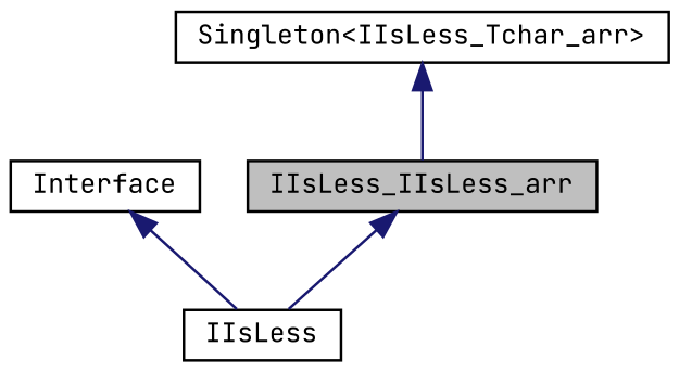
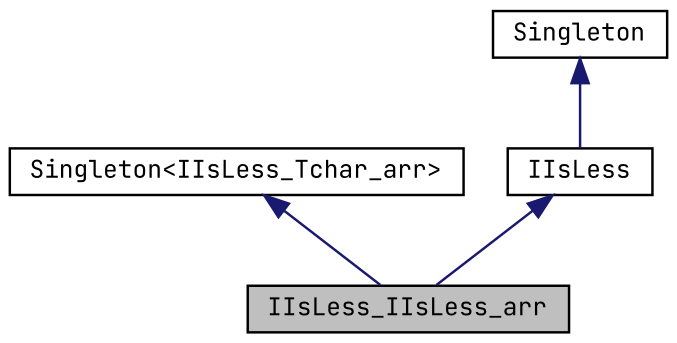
  digraph {
    fontname="JetBrains Mono"
    node [color=black fillcolor=white fontname="JetBrains Mono" fontsize=10 shape=record style=filled]
    edge [color=midnightblue dir=back fontname="JetBrains Mono" fontsize=10 labelfontname=Helvetica labelfontsize=10 style=solid]
    n1 [fillcolor=grey75 fontcolor=black height=0.2 label=IIsLess_IIsLess_arr width=0.4]
    n2 [height=0.2 label="Singleton\<IIsLess_Tchar_arr\>" width=0.4]
    n3 [height=0.2 label=IIsLess width=0.4]
-   n4 [height=0.2 label=Interface width=0.4]
+   n4 [height=0.2 label=Singleton width=0.4]
    n2 -> n1
-   n1 -> n3
+   n3 -> n1
    n4 -> n3
  }
